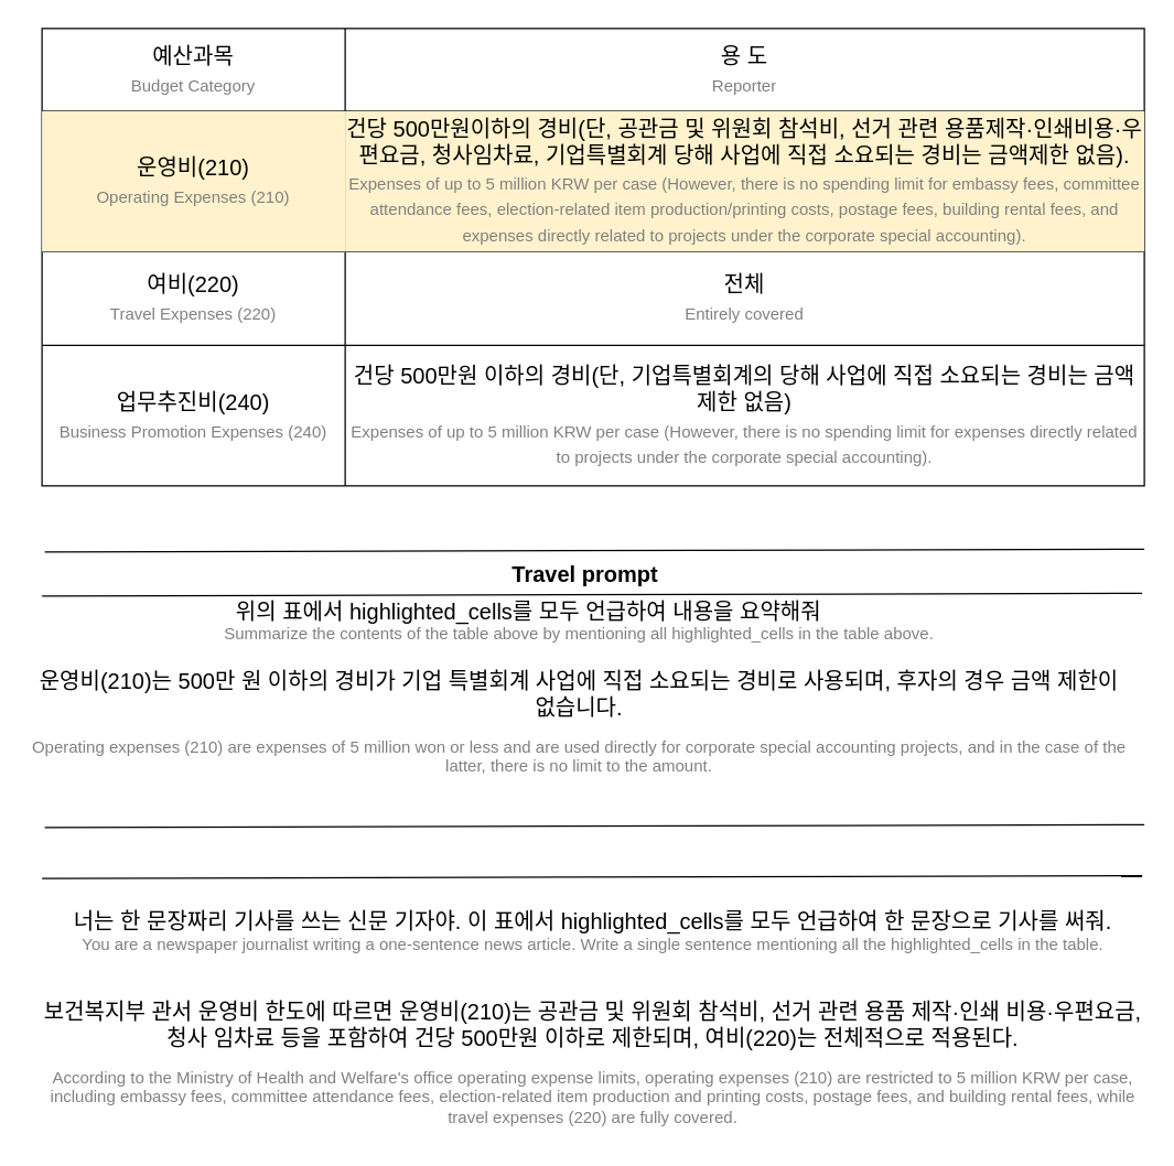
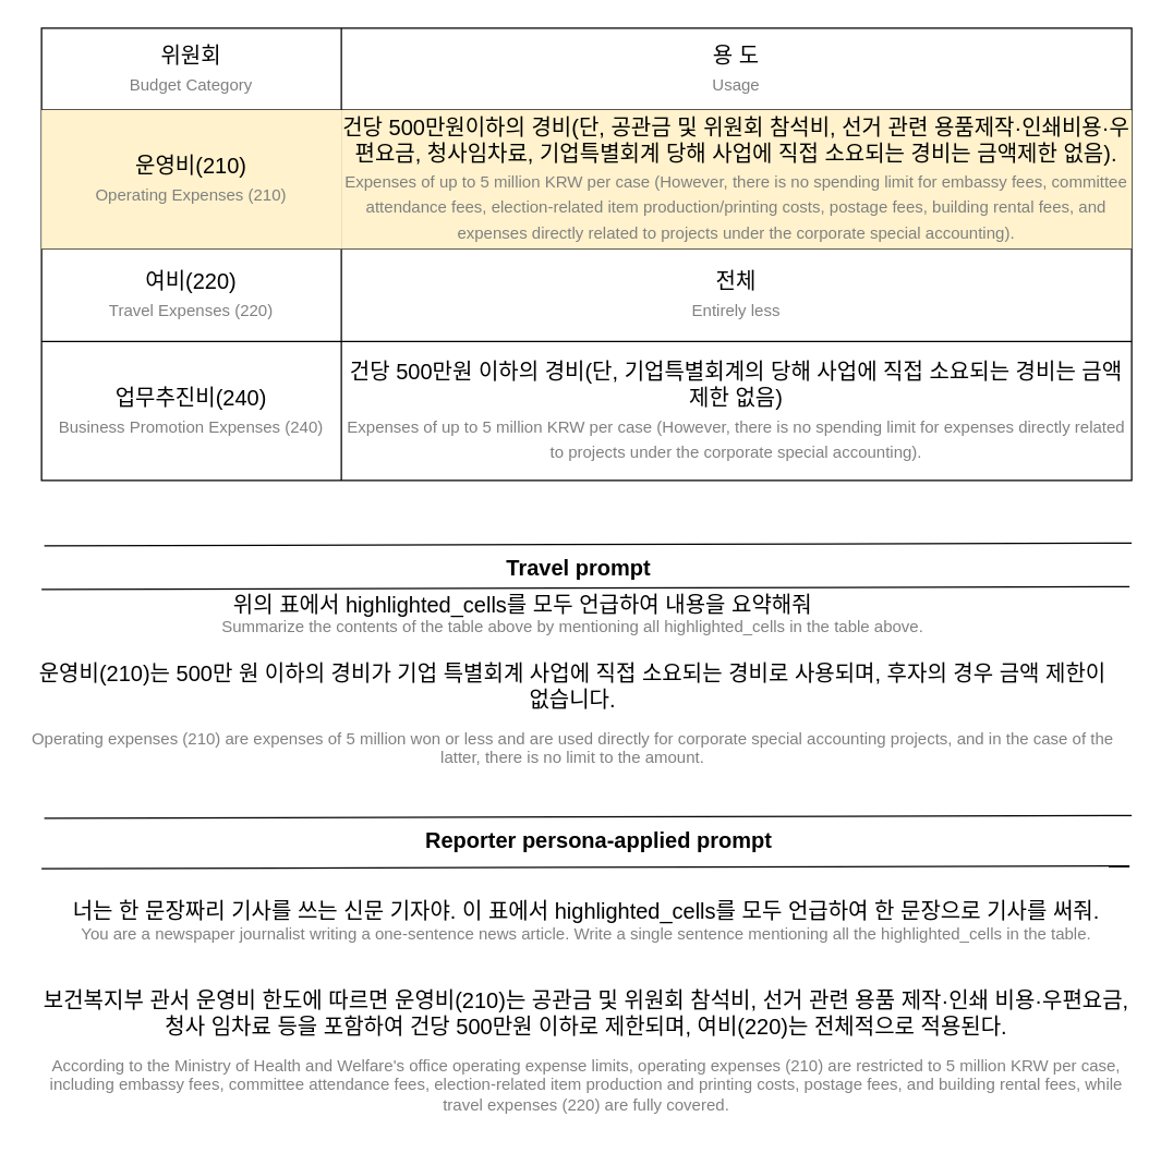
  <mxCell id="0" />
  <mxCell id="1" parent="0" />
  <mxCell id="2" value="" style="shape=table;startSize=0;container=1;collapsible=0;childLayout=tableLayout;" parent="1" vertex="1"><mxGeometry x="30" y="20" width="800" height="332.0" as="geometry" /></mxCell>
  <mxCell id="3" value="" style="shape=tableRow;horizontal=0;startSize=0;swimlaneHead=0;swimlaneBody=0;strokeColor=inherit;top=0;left=0;bottom=0;right=0;collapsible=0;dropTarget=0;fillColor=none;points=[[0,0.5],[1,0.5]];portConstraint=eastwest;" parent="2" vertex="1"><mxGeometry width="800" height="60" as="geometry" /></mxCell>
- <mxCell id="4" value="예산과목&lt;div&gt;&lt;font style=&quot;font-size: 12px; color: rgb(128, 128, 128);&quot;&gt;Budget Category&lt;/font&gt;&lt;br&gt;&lt;/div&gt;" style="shape=partialRectangle;html=1;whiteSpace=wrap;connectable=0;strokeColor=inherit;overflow=hidden;fillColor=none;top=0;left=0;bottom=0;right=0;pointerEvents=1;fontSize=16;" parent="3" vertex="1"><mxGeometry width="220" height="60" as="geometry"><mxRectangle width="220" height="60" as="alternateBounds" /></mxGeometry></mxCell>
- <mxCell id="5" value="용 도&lt;div&gt;&lt;font style=&quot;font-size: 12px; color: rgb(128, 128, 128);&quot;&gt;Reporter&lt;/font&gt;&lt;/div&gt;" style="shape=partialRectangle;html=1;whiteSpace=wrap;connectable=0;strokeColor=inherit;overflow=hidden;fillColor=none;top=0;left=0;bottom=0;right=0;pointerEvents=1;fontSize=16;" parent="3" vertex="1"><mxGeometry x="220" width="580" height="60" as="geometry"><mxRectangle width="580" height="60" as="alternateBounds" /></mxGeometry></mxCell>
+ <mxCell id="4" value="위원회&lt;div&gt;&lt;font style=&quot;font-size: 12px; color: rgb(128, 128, 128);&quot;&gt;Budget Category&lt;/font&gt;&lt;br&gt;&lt;/div&gt;" style="shape=partialRectangle;html=1;whiteSpace=wrap;connectable=0;strokeColor=inherit;overflow=hidden;fillColor=none;top=0;left=0;bottom=0;right=0;pointerEvents=1;fontSize=16;" parent="3" vertex="1"><mxGeometry width="220" height="60" as="geometry"><mxRectangle width="220" height="60" as="alternateBounds" /></mxGeometry></mxCell>
+ <mxCell id="5" value="용 도&lt;div&gt;&lt;font style=&quot;font-size: 12px; color: rgb(128, 128, 128);&quot;&gt;Usage&lt;/font&gt;&lt;/div&gt;" style="shape=partialRectangle;html=1;whiteSpace=wrap;connectable=0;strokeColor=inherit;overflow=hidden;fillColor=none;top=0;left=0;bottom=0;right=0;pointerEvents=1;fontSize=16;" parent="3" vertex="1"><mxGeometry x="220" width="580" height="60" as="geometry"><mxRectangle width="580" height="60" as="alternateBounds" /></mxGeometry></mxCell>
  <mxCell id="6" value="" style="shape=tableRow;horizontal=0;startSize=0;swimlaneHead=0;swimlaneBody=0;strokeColor=inherit;top=0;left=0;bottom=0;right=0;collapsible=0;dropTarget=0;fillColor=none;points=[[0,0.5],[1,0.5]];portConstraint=eastwest;" parent="2" vertex="1"><mxGeometry y="60" width="800" height="102" as="geometry" /></mxCell>
  <mxCell id="7" value="운영비(210)&lt;div&gt;&lt;font style=&quot;font-size: 12px; color: rgb(128, 128, 128);&quot;&gt;Operating Expenses (210)&lt;/font&gt;&lt;br&gt;&lt;/div&gt;" style="shape=partialRectangle;html=1;whiteSpace=wrap;connectable=0;strokeColor=#d6b656;overflow=hidden;fillColor=#fff2cc;top=0;left=0;bottom=0;right=0;pointerEvents=1;fontSize=16;" parent="6" vertex="1"><mxGeometry width="220" height="102" as="geometry"><mxRectangle width="220" height="102" as="alternateBounds" /></mxGeometry></mxCell>
  <mxCell id="8" value="건당 500만원이하의 경비(단, 공관금 및 위원회 참석비, 선거 관련 용품제작·인쇄비용·우편요금, 청사임차료, 기업특별회계 당해 사업에 직접 소요되는 경비는 금액제한 없음).&lt;div&gt;&lt;font style=&quot;color: rgb(128, 128, 128); font-size: 12px;&quot;&gt;Expenses of up to 5 million KRW per case (However, there is no spending limit for embassy fees, committee attendance fees, election-related item production/printing costs, postage fees, building rental fees, and expenses directly related to projects under the corporate special accounting).&lt;/font&gt;&lt;br&gt;&lt;/div&gt;" style="shape=partialRectangle;html=1;whiteSpace=wrap;connectable=0;strokeColor=#d6b656;overflow=hidden;fillColor=#fff2cc;top=0;left=0;bottom=0;right=0;pointerEvents=1;fontSize=16;" parent="6" vertex="1"><mxGeometry x="220" width="580" height="102" as="geometry"><mxRectangle width="580" height="102" as="alternateBounds" /></mxGeometry></mxCell>
  <mxCell id="9" value="" style="shape=tableRow;horizontal=0;startSize=0;swimlaneHead=0;swimlaneBody=0;strokeColor=inherit;top=0;left=0;bottom=0;right=0;collapsible=0;dropTarget=0;fillColor=none;points=[[0,0.5],[1,0.5]];portConstraint=eastwest;" parent="2" vertex="1"><mxGeometry y="162" width="800" height="68" as="geometry" /></mxCell>
  <mxCell id="10" value="여비(220)&lt;div&gt;&lt;font style=&quot;font-size: 12px; color: rgb(128, 128, 128);&quot;&gt;Travel Expenses (220)&lt;/font&gt;&lt;br&gt;&lt;/div&gt;" style="shape=partialRectangle;html=1;whiteSpace=wrap;connectable=0;strokeColor=inherit;overflow=hidden;fillColor=none;top=0;left=0;bottom=0;right=0;pointerEvents=1;fontSize=16;" parent="9" vertex="1"><mxGeometry width="220" height="68" as="geometry"><mxRectangle width="220" height="68" as="alternateBounds" /></mxGeometry></mxCell>
- <mxCell id="11" value="전체&lt;div&gt;&lt;font style=&quot;font-size: 12px; color: rgb(128, 128, 128);&quot;&gt;Entirely covered&lt;/font&gt;&lt;br&gt;&lt;/div&gt;" style="shape=partialRectangle;html=1;whiteSpace=wrap;connectable=0;strokeColor=inherit;overflow=hidden;fillColor=none;top=0;left=0;bottom=0;right=0;pointerEvents=1;fontSize=16;" parent="9" vertex="1"><mxGeometry x="220" width="580" height="68" as="geometry"><mxRectangle width="580" height="68" as="alternateBounds" /></mxGeometry></mxCell>
+ <mxCell id="11" value="전체&lt;div&gt;&lt;font style=&quot;font-size: 12px; color: rgb(128, 128, 128);&quot;&gt;Entirely less&lt;/font&gt;&lt;br&gt;&lt;/div&gt;" style="shape=partialRectangle;html=1;whiteSpace=wrap;connectable=0;strokeColor=inherit;overflow=hidden;fillColor=none;top=0;left=0;bottom=0;right=0;pointerEvents=1;fontSize=16;" parent="9" vertex="1"><mxGeometry x="220" width="580" height="68" as="geometry"><mxRectangle width="580" height="68" as="alternateBounds" /></mxGeometry></mxCell>
  <mxCell id="12" value="" style="shape=tableRow;horizontal=0;startSize=0;swimlaneHead=0;swimlaneBody=0;strokeColor=inherit;top=0;left=0;bottom=0;right=0;collapsible=0;dropTarget=0;fillColor=none;points=[[0,0.5],[1,0.5]];portConstraint=eastwest;" parent="2" vertex="1"><mxGeometry y="230" width="800" height="102" as="geometry" /></mxCell>
  <mxCell id="13" value="업무추진비(240)&lt;div&gt;&lt;font style=&quot;font-size: 12px; color: rgb(128, 128, 128);&quot;&gt;Business Promotion Expenses (240)&lt;/font&gt;&lt;br&gt;&lt;/div&gt;" style="shape=partialRectangle;html=1;whiteSpace=wrap;connectable=0;strokeColor=inherit;overflow=hidden;fillColor=none;top=0;left=0;bottom=0;right=0;pointerEvents=1;fontSize=16;" parent="12" vertex="1"><mxGeometry width="220" height="102" as="geometry"><mxRectangle width="220" height="102" as="alternateBounds" /></mxGeometry></mxCell>
  <mxCell id="14" value="건당 500만원 이하의 경비(단, 기업특별회계의 당해 사업에 직접 소요되는 경비는 금액제한 없음)&lt;div&gt;&lt;font style=&quot;color: rgb(128, 128, 128); font-size: 12px;&quot;&gt;Expenses of up to 5 million KRW per case (However, there is no spending limit for expenses directly related to projects under the corporate special accounting).&lt;/font&gt;&lt;br&gt;&lt;/div&gt;" style="shape=partialRectangle;html=1;whiteSpace=wrap;connectable=0;strokeColor=inherit;overflow=hidden;fillColor=none;top=0;left=0;bottom=0;right=0;pointerEvents=1;fontSize=16;" parent="12" vertex="1"><mxGeometry x="220" width="580" height="102" as="geometry"><mxRectangle width="580" height="102" as="alternateBounds" /></mxGeometry></mxCell>
  <mxCell id="15" value="" style="group" parent="1" vertex="1" connectable="0"><mxGeometry x="30" y="400" width="800" height="180" as="geometry" /></mxCell>
  <mxCell id="16" value="&lt;font style=&quot;font-size: 16px;&quot;&gt;&amp;nbsp;Travel prompt&lt;/font&gt;" style="text;whiteSpace=wrap;html=1;fontStyle=1" parent="15" vertex="1"><mxGeometry x="335" width="130" height="40" as="geometry" /></mxCell>
  <mxCell id="17" value="" style="shape=table;startSize=0;container=1;collapsible=0;childLayout=tableLayout;align=center;strokeColor=none;" parent="15" vertex="1"><mxGeometry x="-10" y="30" width="800" height="140" as="geometry" /></mxCell>
  <mxCell id="18" value="" style="shape=tableRow;horizontal=0;startSize=0;swimlaneHead=0;swimlaneBody=0;strokeColor=inherit;top=0;left=0;bottom=0;right=0;collapsible=0;dropTarget=0;fillColor=none;points=[[0,0.5],[1,0.5]];portConstraint=eastwest;" parent="17" vertex="1"><mxGeometry width="800" height="40" as="geometry" /></mxCell>
  <mxCell id="19" value="&lt;div style=&quot;&quot;&gt;&lt;span style=&quot;font-size: 16px; background-color: transparent; color: light-dark(rgb(0, 0, 0), rgb(255, 255, 255));&quot;&gt;위의 표에서 highlighted_cells를 모두 언급하여 내용을 요약해줘&lt;/span&gt;&lt;span style=&quot;font-size: 16px; background-color: transparent; color: light-dark(rgb(0, 0, 0), rgb(255, 255, 255)); white-space: pre;&quot;&gt;&#09;&lt;/span&gt;&lt;span style=&quot;font-size: 16px; background-color: transparent; color: light-dark(rgb(0, 0, 0), rgb(255, 255, 255)); white-space: pre;&quot;&gt;&#09;&lt;/span&gt;&lt;/div&gt;&lt;div style=&quot;&quot;&gt;&lt;font style=&quot;color: rgb(128, 128, 128);&quot;&gt;Summarize the contents of the table above by mentioning all highlighted_cells in the table above.&lt;/font&gt;&lt;br&gt;&lt;/div&gt;" style="shape=partialRectangle;html=1;whiteSpace=wrap;connectable=0;strokeColor=inherit;overflow=hidden;fillColor=none;top=0;left=0;bottom=0;right=0;pointerEvents=1;align=center;" parent="18" vertex="1"><mxGeometry width="800" height="40" as="geometry"><mxRectangle width="800" height="40" as="alternateBounds" /></mxGeometry></mxCell>
  <mxCell id="20" value="" style="shape=tableRow;horizontal=0;startSize=0;swimlaneHead=0;swimlaneBody=0;strokeColor=inherit;top=0;left=0;bottom=0;right=0;collapsible=0;dropTarget=0;fillColor=none;points=[[0,0.5],[1,0.5]];portConstraint=eastwest;" parent="17" vertex="1"><mxGeometry y="40" width="800" height="100" as="geometry" /></mxCell>
  <mxCell id="21" value="&lt;p style=&quot;&quot;&gt;&lt;font style=&quot;font-size: 16px;&quot;&gt;운영비(210)는 500만 원 이하의 경비가 기업 특별회계 사업에 직접 소요되는 경비로 사용되며, 후자의 경우 금액 제한이 없습니다.&lt;/font&gt;&lt;/p&gt;&lt;p style=&quot;&quot;&gt;&lt;font style=&quot;&quot;&gt;&lt;font style=&quot;font-size: 12px; color: rgb(128, 128, 128);&quot;&gt;Operating expenses (210) are expenses of 5 million won or less and are used directly for corporate special accounting projects, and in the case of the latter, there is no limit to the amount.&lt;/font&gt;&lt;br&gt;&lt;/font&gt;&lt;/p&gt;" style="shape=partialRectangle;html=1;whiteSpace=wrap;connectable=0;strokeColor=inherit;overflow=hidden;fillColor=none;top=0;left=0;bottom=0;right=0;pointerEvents=1;align=center;" parent="20" vertex="1"><mxGeometry width="800" height="100" as="geometry"><mxRectangle width="800" height="100" as="alternateBounds" /></mxGeometry></mxCell>
  <mxCell id="22" value="" style="endArrow=none;html=1;rounded=0;exitX=0;exitY=-0.025;exitDx=0;exitDy=0;exitPerimeter=0;entryX=0.998;entryY=-0.075;entryDx=0;entryDy=0;entryPerimeter=0;" edge="1" parent="15"><mxGeometry width="50" height="50" relative="1" as="geometry"><mxPoint x="2" as="sourcePoint" /><mxPoint x="800" y="-2" as="targetPoint" /></mxGeometry></mxCell>
  <mxCell id="23" value="" style="endArrow=none;html=1;rounded=0;exitX=0;exitY=-0.025;exitDx=0;exitDy=0;exitPerimeter=0;entryX=0.998;entryY=-0.075;entryDx=0;entryDy=0;entryPerimeter=0;" edge="1" parent="15"><mxGeometry width="50" height="50" relative="1" as="geometry"><mxPoint y="32" as="sourcePoint" /><mxPoint x="798.4" y="30" as="targetPoint" /></mxGeometry></mxCell>
  <mxCell id="24" value="" style="group" parent="1" vertex="1" connectable="0"><mxGeometry x="30" y="600" width="800" height="200" as="geometry" /></mxCell>
+ <mxCell id="25" value="&lt;font style=&quot;font-size: 16px;&quot;&gt;Reporter persona-applied prompt&lt;/font&gt;" style="text;whiteSpace=wrap;html=1;fontStyle=1" parent="24" vertex="1"><mxGeometry x="280" width="260" height="40" as="geometry" /></mxCell>
  <mxCell id="26" value="" style="shape=table;startSize=0;container=1;collapsible=0;childLayout=tableLayout;align=center;strokeColor=none;" parent="24" vertex="1"><mxGeometry y="40" width="800" height="184" as="geometry" /></mxCell>
  <mxCell id="27" value="" style="shape=tableRow;horizontal=0;startSize=0;swimlaneHead=0;swimlaneBody=0;strokeColor=inherit;top=0;left=0;bottom=0;right=0;collapsible=0;dropTarget=0;fillColor=none;points=[[0,0.5],[1,0.5]];portConstraint=eastwest;" parent="26" vertex="1"><mxGeometry width="800" height="70" as="geometry" /></mxCell>
  <mxCell id="28" value="&lt;div style=&quot;&quot;&gt;&lt;font style=&quot;font-size: 16px;&quot;&gt;너는 한 문장짜리 기사를 쓰는 신문 기자야. 이 표에서 highlighted_cells를 모두 언급하여 한 문장으로 기사를 써줘.&lt;/font&gt;&lt;br&gt;&lt;/div&gt;&lt;div style=&quot;&quot;&gt;&lt;font style=&quot;color: rgb(128, 128, 128);&quot;&gt;You are a newspaper journalist writing a one-sentence news article. Write a single sentence mentioning all the highlighted_cells in the table.&lt;/font&gt;&lt;br&gt;&lt;/div&gt;" style="shape=partialRectangle;html=1;whiteSpace=wrap;connectable=0;strokeColor=inherit;overflow=hidden;fillColor=none;top=0;left=0;bottom=0;right=0;pointerEvents=1;align=center;" parent="27" vertex="1"><mxGeometry width="800" height="70" as="geometry"><mxRectangle width="800" height="70" as="alternateBounds" /></mxGeometry></mxCell>
  <mxCell id="29" value="" style="shape=tableRow;horizontal=0;startSize=0;swimlaneHead=0;swimlaneBody=0;strokeColor=inherit;top=0;left=0;bottom=0;right=0;collapsible=0;dropTarget=0;fillColor=none;points=[[0,0.5],[1,0.5]];portConstraint=eastwest;" parent="26" vertex="1"><mxGeometry y="70" width="800" height="114" as="geometry" /></mxCell>
  <mxCell id="30" value="&lt;p style=&quot;&quot;&gt;&lt;font style=&quot;font-size: 16px;&quot;&gt;보건복지부 관서 운영비 한도에 따르면 운영비(210)는 공관금 및 위원회 참석비, 선거 관련 용품 제작·인쇄 비용·우편요금, 청사 임차료 등을 포함하여 건당 500만원 이하로 제한되며, 여비(220)는 전체적으로 적용된다.&lt;/font&gt;&lt;br&gt;&lt;/p&gt;&lt;p style=&quot;&quot;&gt;&lt;font style=&quot;color: rgb(128, 128, 128);&quot;&gt;According to the Ministry of Health and Welfare's office operating expense limits, operating expenses (210) are restricted to 5 million KRW per case, including embassy fees, committee attendance fees, election-related item production and printing costs, postage fees, and building rental fees, while travel expenses (220) are fully covered.&lt;/font&gt;&lt;br&gt;&lt;/p&gt;" style="shape=partialRectangle;html=1;whiteSpace=wrap;connectable=0;strokeColor=inherit;overflow=hidden;fillColor=none;top=0;left=0;bottom=0;right=0;pointerEvents=1;align=center;" parent="29" vertex="1"><mxGeometry width="800" height="114" as="geometry"><mxRectangle width="800" height="114" as="alternateBounds" /></mxGeometry></mxCell>
  <mxCell id="31" value="" style="endArrow=none;html=1;rounded=0;exitX=0;exitY=-0.025;exitDx=0;exitDy=0;exitPerimeter=0;entryX=0.998;entryY=-0.075;entryDx=0;entryDy=0;entryPerimeter=0;" edge="1" parent="24"><mxGeometry width="50" height="50" relative="1" as="geometry"><mxPoint y="37" as="sourcePoint" /><mxPoint x="798.4" y="35" as="targetPoint" /></mxGeometry></mxCell>
  <mxCell id="32" value="" style="endArrow=none;html=1;rounded=0;exitX=0;exitY=-0.025;exitDx=0;exitDy=0;exitPerimeter=0;entryX=0.998;entryY=-0.075;entryDx=0;entryDy=0;entryPerimeter=0;" edge="1" parent="1"><mxGeometry width="50" height="50" relative="1" as="geometry"><mxPoint x="32" y="600" as="sourcePoint" /><mxPoint x="830" y="598" as="targetPoint" /></mxGeometry></mxCell>
